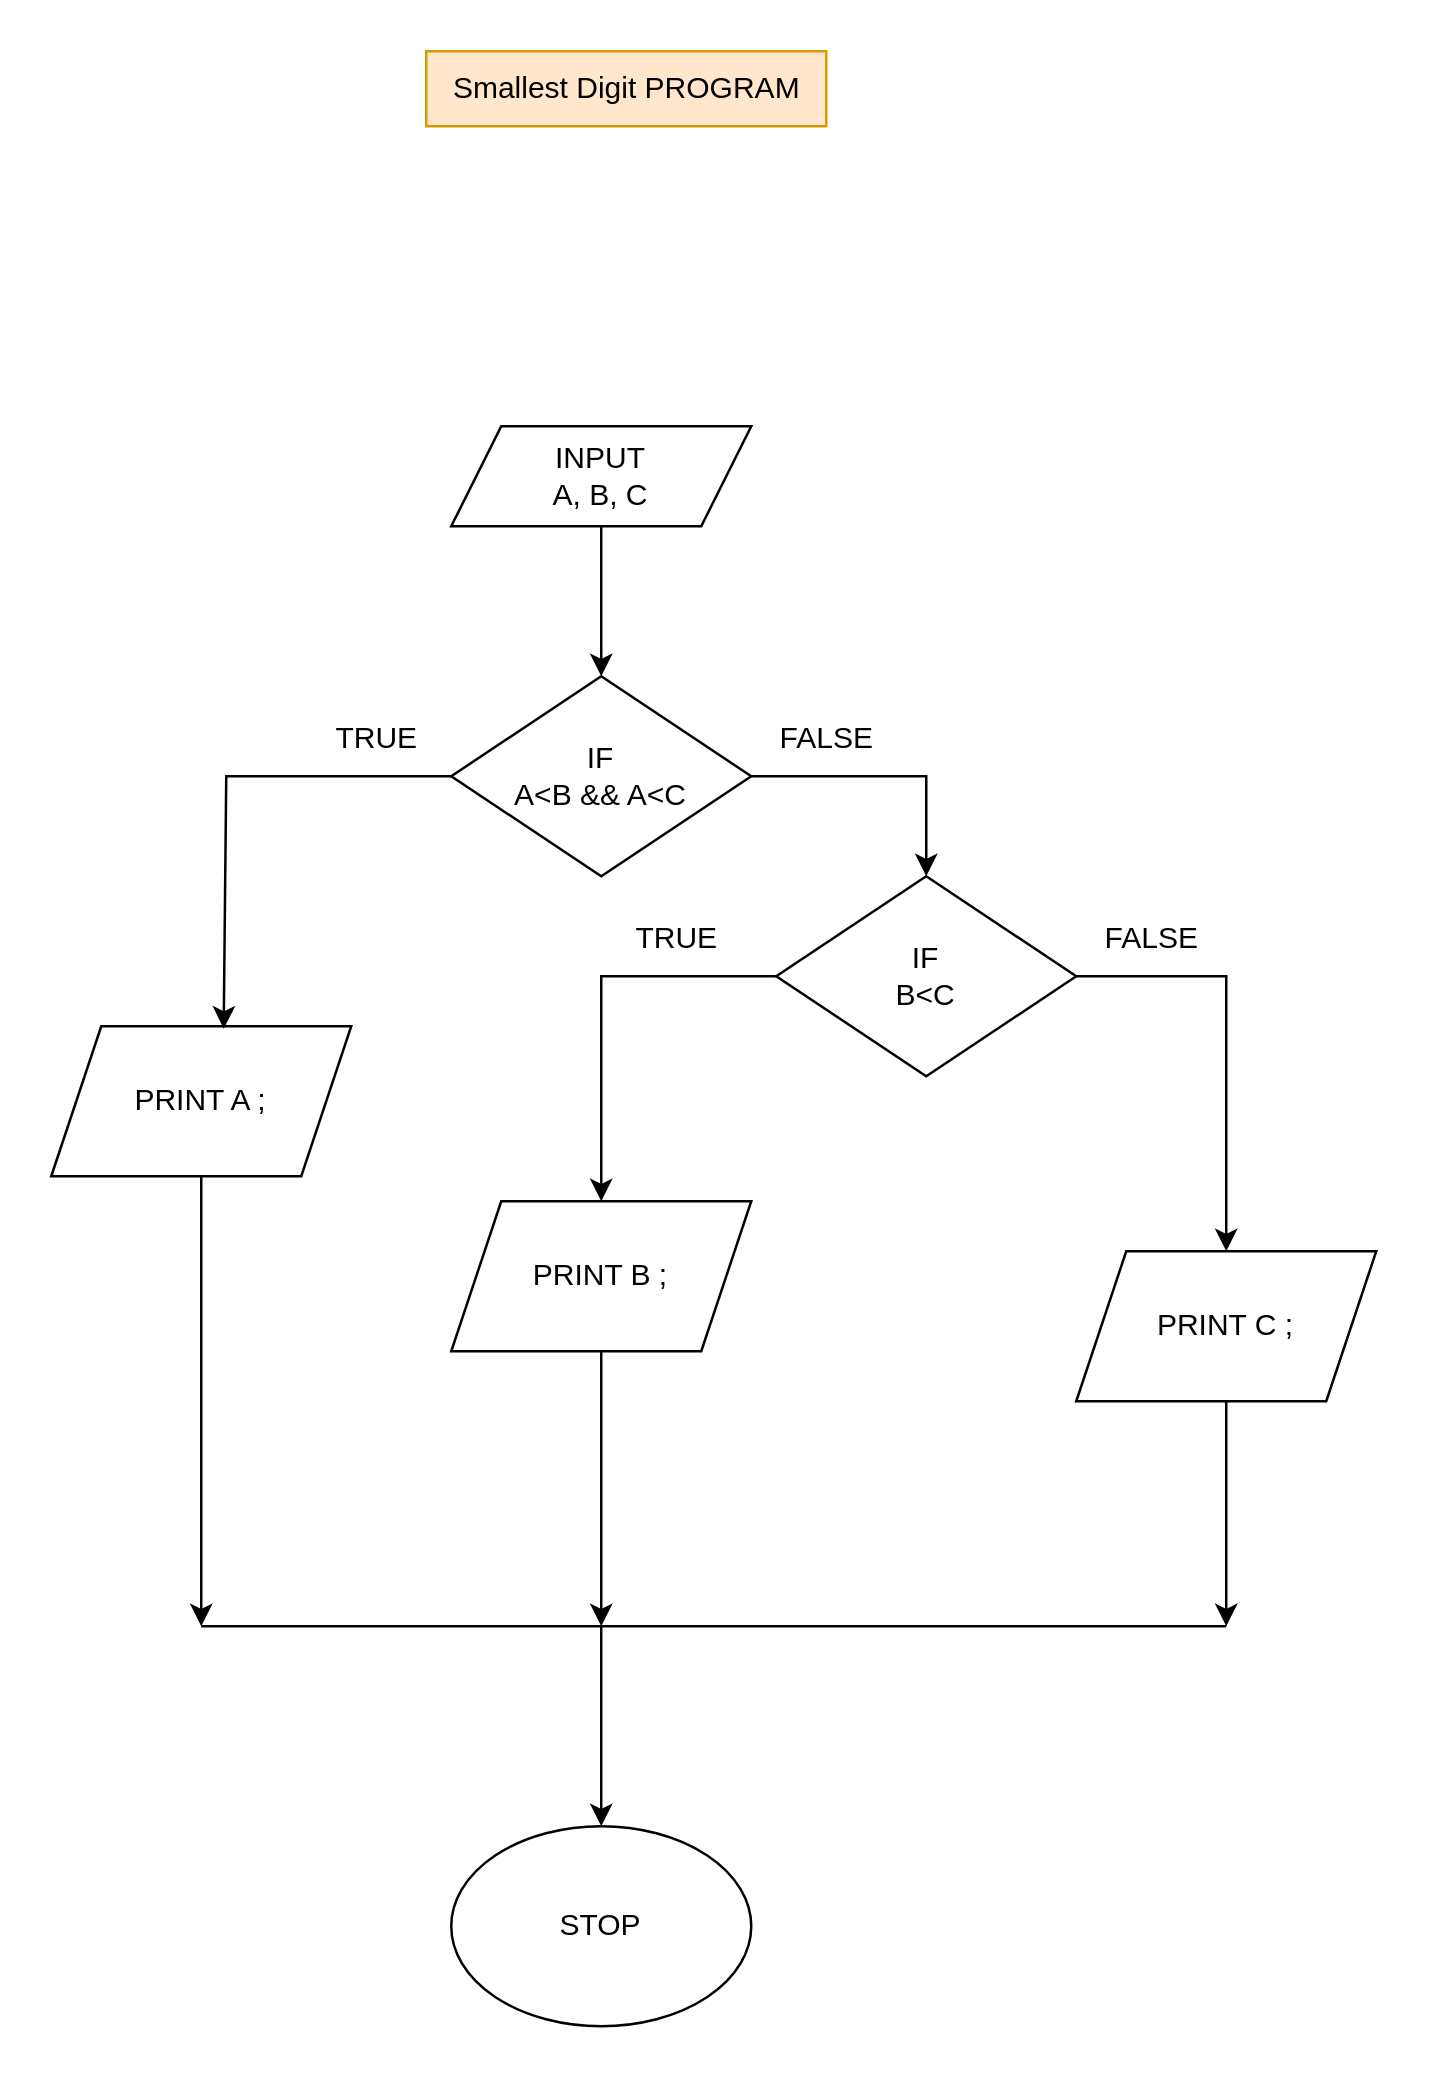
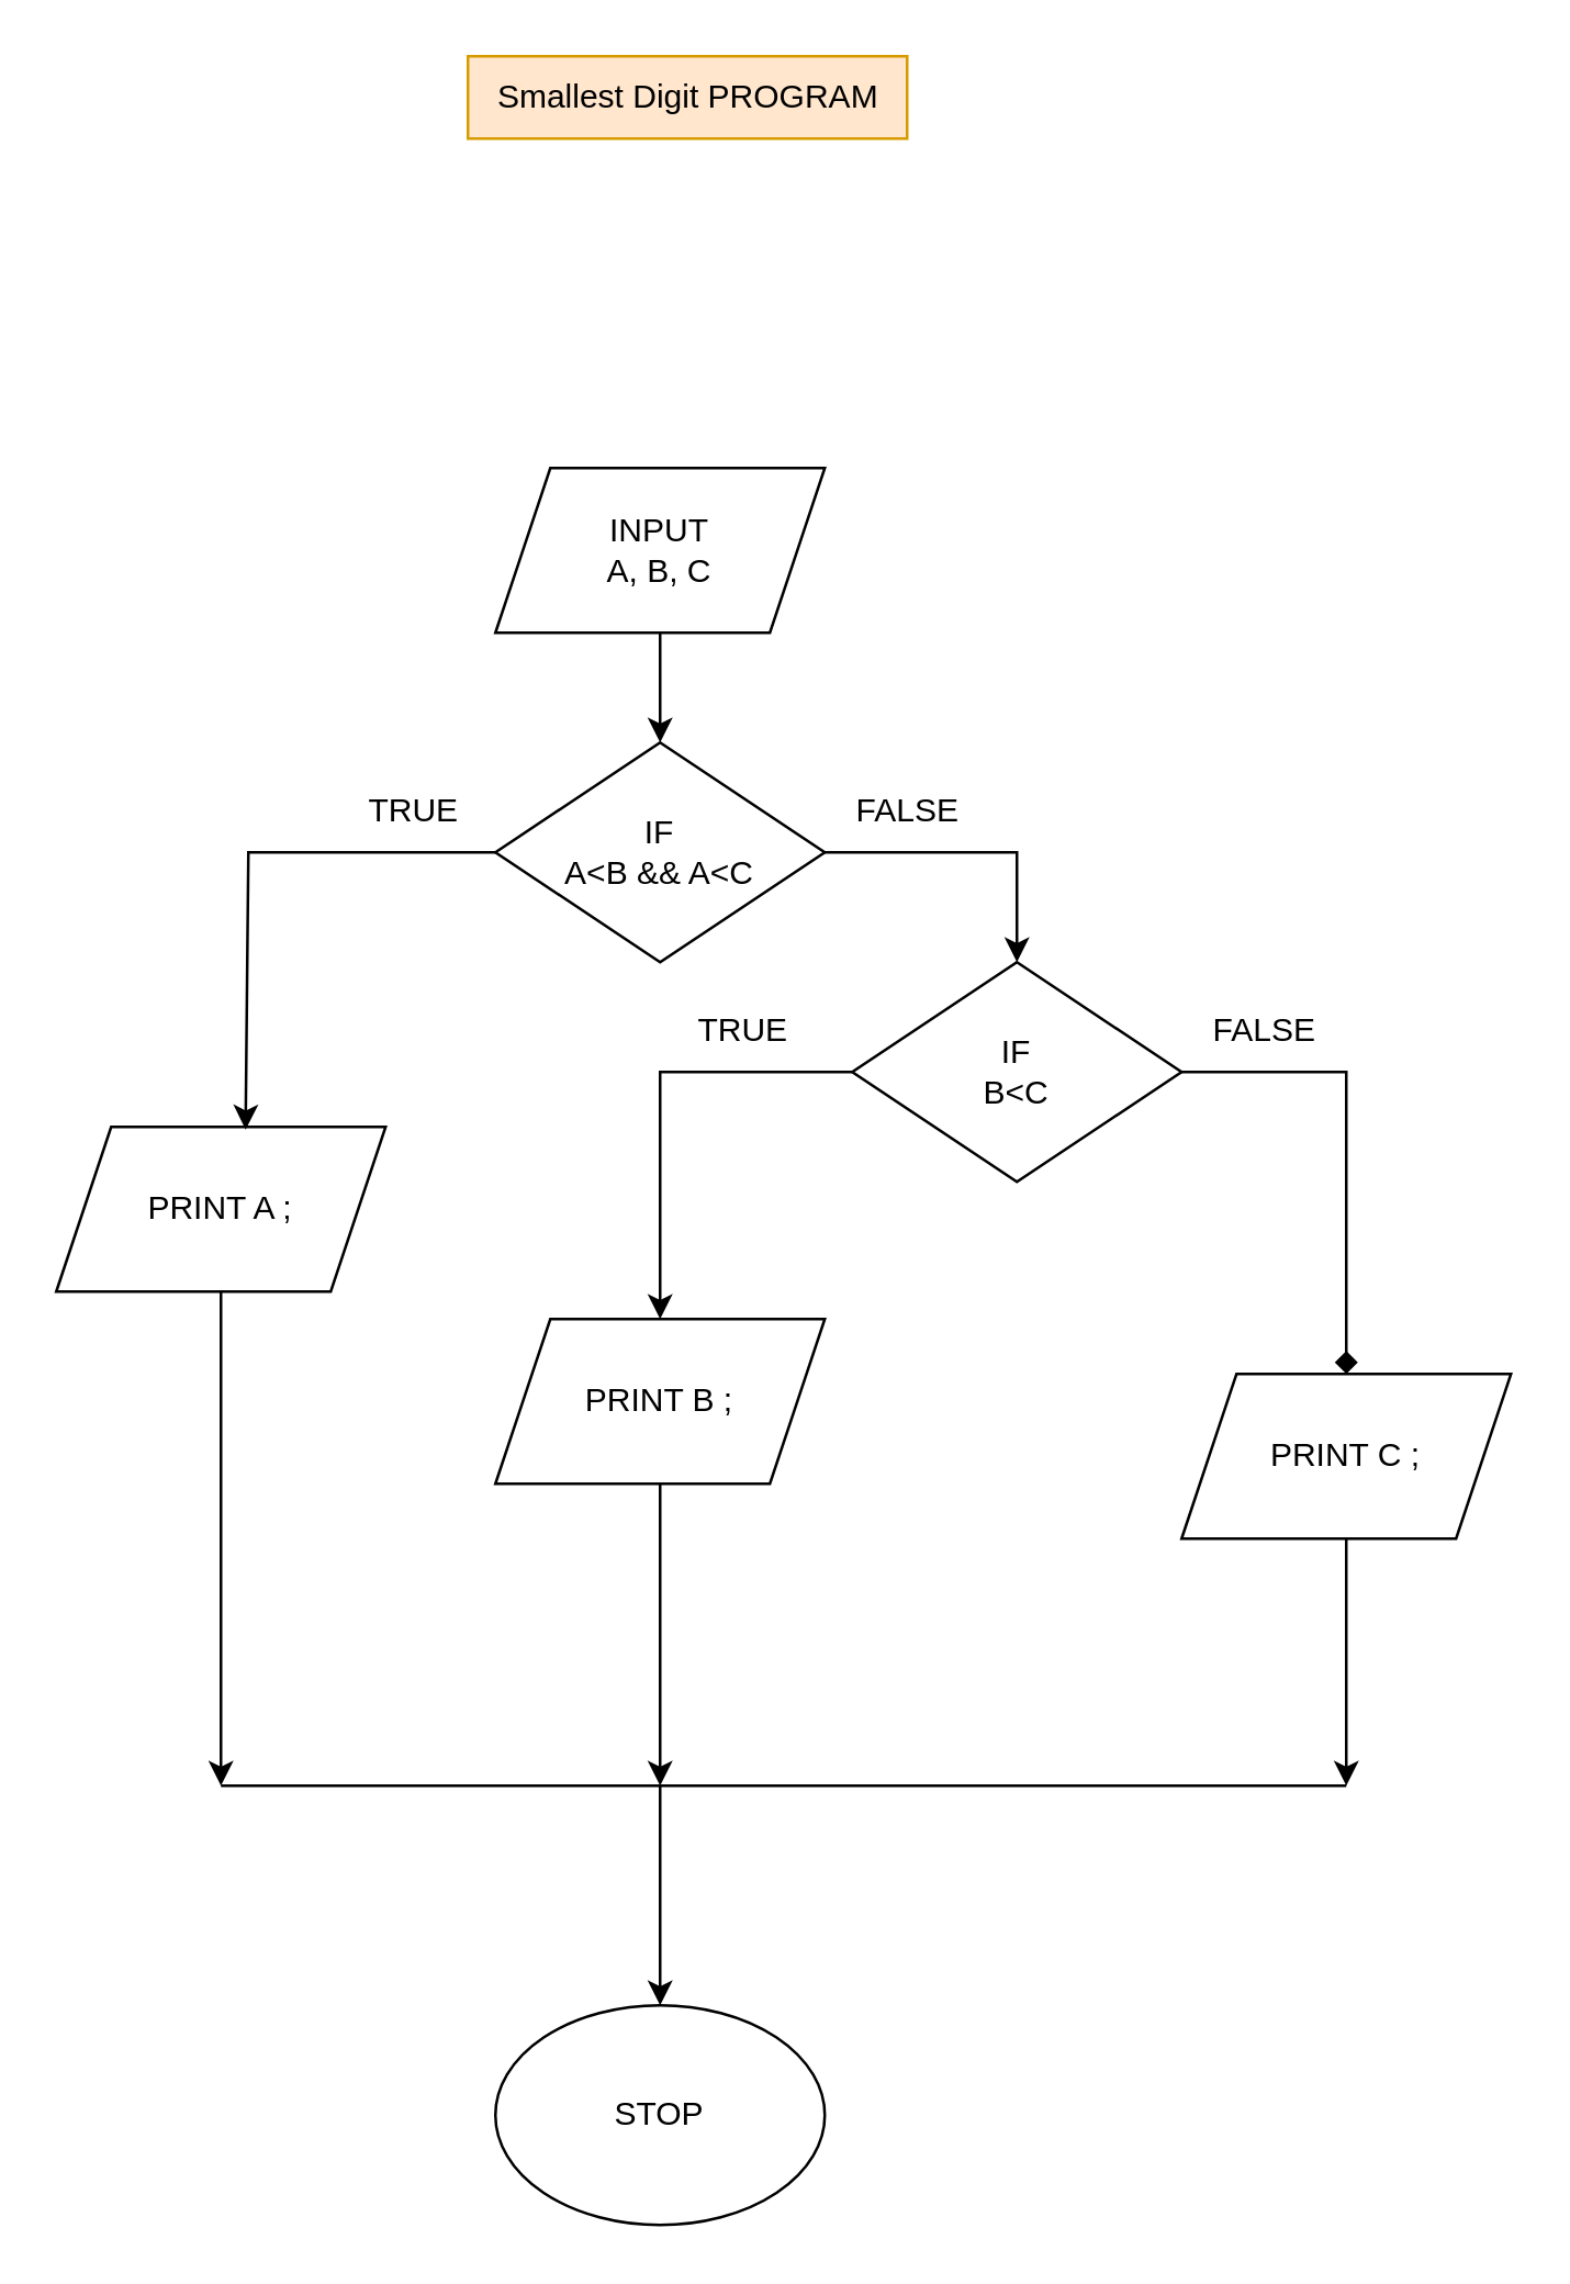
  <mxCell id="0" />
  <mxCell id="1" parent="0" />
- <mxCell id="2" value="INPUT&lt;br&gt;A, B, C" style="shape=parallelogram;perimeter=parallelogramPerimeter;whiteSpace=wrap;html=1;fixedSize=1;" parent="1" vertex="1"><mxGeometry x="180" y="170" width="120" height="40" as="geometry" /></mxCell>
+ <mxCell id="2" value="INPUT&lt;br&gt;A, B, C" style="shape=parallelogram;perimeter=parallelogramPerimeter;whiteSpace=wrap;html=1;fixedSize=1;" parent="1" vertex="1"><mxGeometry x="180" y="170" width="120" height="60" as="geometry" /></mxCell>
  <mxCell id="3" value="IF&lt;br&gt;A&amp;lt;B &amp;amp;&amp;amp; A&amp;lt;C" style="rhombus;whiteSpace=wrap;html=1;" parent="1" vertex="1"><mxGeometry x="180" y="270" width="120" height="80" as="geometry" /></mxCell>
  <mxCell id="4" value="" style="endArrow=classic;html=1;rounded=0;exitX=1;exitY=0.5;exitDx=0;exitDy=0;" parent="1" source="3" edge="1"><mxGeometry width="50" height="50" relative="1" as="geometry"><mxPoint x="180" y="380" as="sourcePoint" /><mxPoint x="370" y="350" as="targetPoint" /><Array as="points"><mxPoint x="370" y="310" /></Array></mxGeometry></mxCell>
  <mxCell id="5" value="PRINT A ;" style="shape=parallelogram;perimeter=parallelogramPerimeter;whiteSpace=wrap;html=1;fixedSize=1;" parent="1" vertex="1"><mxGeometry x="20" y="410" width="120" height="60" as="geometry" /></mxCell>
  <mxCell id="6" value="STOP" style="ellipse;whiteSpace=wrap;html=1;" parent="1" vertex="1"><mxGeometry x="180" y="730" width="120" height="80" as="geometry" /></mxCell>
  <mxCell id="7" value="Smallest Digit PROGRAM" style="text;html=1;align=center;verticalAlign=middle;resizable=0;points=[];autosize=1;strokeColor=#d79b00;fillColor=#ffe6cc;shadow=0;sketch=0;" parent="1" vertex="1"><mxGeometry x="170" y="20" width="160" height="30" as="geometry" /></mxCell>
  <mxCell id="8" value="FALSE" style="text;html=1;align=center;verticalAlign=middle;resizable=0;points=[];autosize=1;strokeColor=none;fillColor=none;" vertex="1" parent="1"><mxGeometry x="300" y="280" width="60" height="30" as="geometry" /></mxCell>
- <mxCell id="9" value="" style="endArrow=classic;html=1;rounded=0;exitX=1;exitY=0.5;exitDx=0;exitDy=0;entryX=0.5;entryY=0;entryDx=0;entryDy=0;" edge="1" parent="1" source="15" target="17"><mxGeometry width="50" height="50" relative="1" as="geometry"><mxPoint x="370" y="560" as="sourcePoint" /><mxPoint x="370" y="590" as="targetPoint" /><Array as="points"><mxPoint x="490" y="390" /></Array></mxGeometry></mxCell>
+ <mxCell id="9" value="" style="endArrow=diamond;html=1;rounded=0;exitX=1;exitY=0.5;exitDx=0;exitDy=0;entryX=0.5;entryY=0;entryDx=0;entryDy=0;" edge="1" parent="1" source="15" target="17"><mxGeometry width="50" height="50" relative="1" as="geometry"><mxPoint x="370" y="560" as="sourcePoint" /><mxPoint x="370" y="590" as="targetPoint" /><Array as="points"><mxPoint x="490" y="390" /></Array></mxGeometry></mxCell>
  <mxCell id="10" value="TRUE" style="text;html=1;align=center;verticalAlign=middle;resizable=0;points=[];autosize=1;strokeColor=none;fillColor=none;" vertex="1" parent="1"><mxGeometry x="240" y="360" width="60" height="30" as="geometry" /></mxCell>
  <mxCell id="11" value="" style="endArrow=classic;html=1;rounded=0;exitX=0.5;exitY=1;exitDx=0;exitDy=0;entryX=0.5;entryY=0;entryDx=0;entryDy=0;" edge="1" parent="1" source="2" target="3"><mxGeometry width="50" height="50" relative="1" as="geometry"><mxPoint x="235" y="320" as="sourcePoint" /><mxPoint x="260" y="360" as="targetPoint" /></mxGeometry></mxCell>
  <mxCell id="12" value="" style="endArrow=classic;html=1;rounded=0;exitX=0;exitY=0.5;exitDx=0;exitDy=0;entryX=-0.017;entryY=1.033;entryDx=0;entryDy=0;entryPerimeter=0;" edge="1" parent="1" source="3"><mxGeometry width="50" height="50" relative="1" as="geometry"><mxPoint x="210" y="320" as="sourcePoint" /><mxPoint x="88.98" y="410.99" as="targetPoint" /><Array as="points"><mxPoint x="90" y="310" /></Array></mxGeometry></mxCell>
  <mxCell id="13" value="" style="endArrow=classic;html=1;rounded=0;entryX=0.5;entryY=0;entryDx=0;entryDy=0;exitX=0;exitY=0.5;exitDx=0;exitDy=0;" edge="1" parent="1" source="15" target="16"><mxGeometry width="50" height="50" relative="1" as="geometry"><mxPoint x="370" y="460" as="sourcePoint" /><mxPoint x="370" y="480" as="targetPoint" /><Array as="points"><mxPoint x="240" y="390" /></Array></mxGeometry></mxCell>
  <mxCell id="14" value="TRUE" style="text;html=1;align=center;verticalAlign=middle;resizable=0;points=[];autosize=1;strokeColor=none;fillColor=none;" vertex="1" parent="1"><mxGeometry x="120" y="280" width="60" height="30" as="geometry" /></mxCell>
  <mxCell id="15" value="IF&lt;br&gt;B&amp;lt;C" style="rhombus;whiteSpace=wrap;html=1;" vertex="1" parent="1"><mxGeometry x="310" y="350" width="120" height="80" as="geometry" /></mxCell>
  <mxCell id="16" value="PRINT B ;" style="shape=parallelogram;perimeter=parallelogramPerimeter;whiteSpace=wrap;html=1;fixedSize=1;" vertex="1" parent="1"><mxGeometry x="180" y="480" width="120" height="60" as="geometry" /></mxCell>
  <mxCell id="17" value="PRINT C ;" style="shape=parallelogram;perimeter=parallelogramPerimeter;whiteSpace=wrap;html=1;fixedSize=1;" vertex="1" parent="1"><mxGeometry x="430" y="500" width="120" height="60" as="geometry" /></mxCell>
  <mxCell id="18" value="" style="endArrow=none;html=1;rounded=0;" edge="1" parent="1"><mxGeometry width="50" height="50" relative="1" as="geometry"><mxPoint x="80" y="650" as="sourcePoint" /><mxPoint x="490" y="650" as="targetPoint" /></mxGeometry></mxCell>
  <mxCell id="19" value="" style="endArrow=classic;html=1;rounded=0;exitX=0.5;exitY=1;exitDx=0;exitDy=0;" edge="1" parent="1" source="5"><mxGeometry width="50" height="50" relative="1" as="geometry"><mxPoint x="190" y="600" as="sourcePoint" /><mxPoint x="80" y="650" as="targetPoint" /></mxGeometry></mxCell>
  <mxCell id="20" value="" style="endArrow=classic;html=1;rounded=0;exitX=0.5;exitY=1;exitDx=0;exitDy=0;" edge="1" parent="1" source="16"><mxGeometry width="50" height="50" relative="1" as="geometry"><mxPoint x="180" y="610" as="sourcePoint" /><mxPoint x="240" y="650" as="targetPoint" /></mxGeometry></mxCell>
  <mxCell id="21" value="" style="endArrow=classic;html=1;rounded=0;exitX=0.5;exitY=1;exitDx=0;exitDy=0;" edge="1" parent="1" source="17"><mxGeometry width="50" height="50" relative="1" as="geometry"><mxPoint x="190" y="600" as="sourcePoint" /><mxPoint x="490" y="650" as="targetPoint" /></mxGeometry></mxCell>
  <mxCell id="22" value="" style="endArrow=classic;html=1;rounded=0;entryX=0.5;entryY=0;entryDx=0;entryDy=0;" edge="1" parent="1" target="6"><mxGeometry width="50" height="50" relative="1" as="geometry"><mxPoint x="240" y="650" as="sourcePoint" /><mxPoint x="240" y="550" as="targetPoint" /></mxGeometry></mxCell>
  <mxCell id="23" value="FALSE" style="text;html=1;align=center;verticalAlign=middle;resizable=0;points=[];autosize=1;strokeColor=none;fillColor=none;" vertex="1" parent="1"><mxGeometry x="430" y="360" width="60" height="30" as="geometry" /></mxCell>
